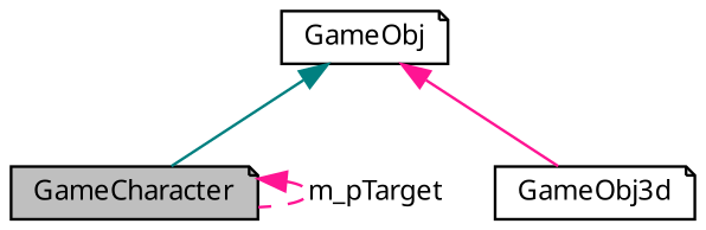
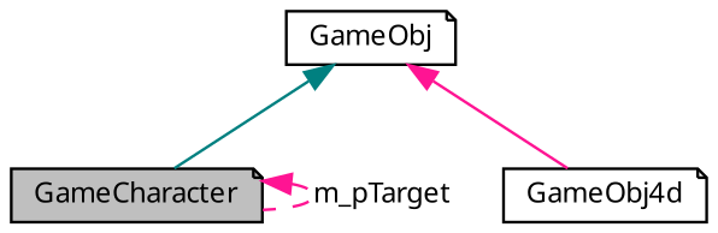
  digraph {
    node [color=black fontname="FreeSans.ttf" fontsize=10 shape=note]
    edge [color=deeppink dir=back fontname="FreeSans.ttf" fontsize=10 labelfontname="FreeSans.ttf" labelfontsize=10 style=solid]
    n1 [fillcolor=grey75 fontcolor=black height=0.2 label=GameCharacter style=filled width=0.4]
-   n2 [height=0.2 label=GameObj3d width=0.4]
+   n2 [height=0.2 label=GameObj4d width=0.4]
    n3 [height=0.2 label=GameObj width=0.4]
    n1 -> n1 [label=m_pTarget style=dashed]
    n3 -> n1 [color=teal]
    n3 -> n2
  }
